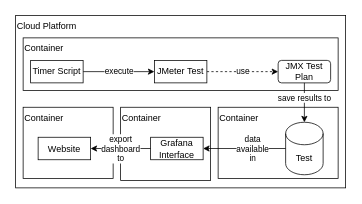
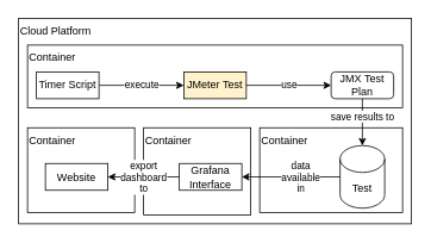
  <mxCell id="0" />
  <mxCell id="1" parent="0" />
  <mxCell id="2" value="Cloud Platform" style="rounded=0;whiteSpace=wrap;html=1;align=left;verticalAlign=top;" parent="1" vertex="1"><mxGeometry x="20" y="20" width="440" height="230" as="geometry" /></mxCell>
  <mxCell id="3" value="Container" style="rounded=0;whiteSpace=wrap;html=1;align=left;verticalAlign=top;" parent="1" vertex="1"><mxGeometry x="30" y="50" width="420" height="70" as="geometry" /></mxCell>
- <mxCell id="4" value="use" style="edgeStyle=orthogonalEdgeStyle;rounded=0;orthogonalLoop=1;jettySize=auto;html=1;entryX=0;entryY=0.5;entryDx=0;entryDy=0;dashed=1;" parent="1" source="5" target="6" edge="1"><mxGeometry relative="1" as="geometry" /></mxCell>
- <mxCell id="5" value="JMeter Test" style="rounded=0;whiteSpace=wrap;html=1;align=center;verticalAlign=middle;" parent="1" vertex="1"><mxGeometry x="205" y="80" width="70" height="30" as="geometry" /></mxCell>
+ <mxCell id="4" value="use" style="edgeStyle=orthogonalEdgeStyle;rounded=0;orthogonalLoop=1;jettySize=auto;html=1;entryX=0;entryY=0.5;entryDx=0;entryDy=0;" parent="1" source="5" target="6" edge="1"><mxGeometry relative="1" as="geometry" /></mxCell>
+ <mxCell id="5" value="JMeter Test" style="rounded=0;whiteSpace=wrap;html=1;align=center;verticalAlign=middle;fillColor=#fff2cc;" parent="1" vertex="1"><mxGeometry x="205" y="80" width="70" height="30" as="geometry" /></mxCell>
  <mxCell id="6" value="JMX Test Plan" style="rounded=1;whiteSpace=wrap;html=1;align=center;" parent="1" vertex="1"><mxGeometry x="370" y="80" width="70" height="30" as="geometry" /></mxCell>
  <mxCell id="7" value="execute" style="edgeStyle=orthogonalEdgeStyle;rounded=0;orthogonalLoop=1;jettySize=auto;html=1;entryX=0;entryY=0.5;entryDx=0;entryDy=0;" parent="1" source="8" target="5" edge="1"><mxGeometry relative="1" as="geometry" /></mxCell>
  <mxCell id="8" value="Timer Script" style="rounded=0;whiteSpace=wrap;html=1;align=center;verticalAlign=middle;" parent="1" vertex="1"><mxGeometry x="40" y="80" width="70" height="30" as="geometry" /></mxCell>
  <mxCell id="9" value="Container" style="rounded=0;whiteSpace=wrap;html=1;align=left;verticalAlign=top;" parent="1" vertex="1"><mxGeometry x="290" y="142.5" width="160" height="95" as="geometry" /></mxCell>
  <mxCell id="10" value="save results to" style="edgeStyle=orthogonalEdgeStyle;rounded=0;orthogonalLoop=1;jettySize=auto;html=1;entryX=0.5;entryY=0;entryDx=0;entryDy=0;entryPerimeter=0;" parent="1" source="6" target="11" edge="1"><mxGeometry x="-0.238" relative="1" as="geometry"><mxPoint x="469" y="175" as="targetPoint" /><mxPoint as="offset" /></mxGeometry></mxCell>
  <mxCell id="11" value="Test" style="shape=cylinder3;whiteSpace=wrap;html=1;boundedLbl=1;backgroundOutline=1;size=15;align=center;" parent="1" vertex="1"><mxGeometry x="380" y="162.5" width="50" height="70" as="geometry" /></mxCell>
  <mxCell id="12" value="Container" style="rounded=0;whiteSpace=wrap;html=1;align=left;verticalAlign=top;" vertex="1" parent="1"><mxGeometry x="160" y="142.5" width="120" height="97.5" as="geometry" /></mxCell>
  <mxCell id="13" value="Container" style="rounded=0;whiteSpace=wrap;html=1;align=left;verticalAlign=top;" parent="1" vertex="1"><mxGeometry x="30" y="142.5" width="120" height="95" as="geometry" /></mxCell>
  <mxCell id="14" value="Website" style="rounded=0;whiteSpace=wrap;html=1;align=center;verticalAlign=middle;" parent="1" vertex="1"><mxGeometry x="50" y="182.5" width="70" height="30" as="geometry" /></mxCell>
  <mxCell id="15" value="Grafana&lt;br&gt;Interface" style="rounded=0;whiteSpace=wrap;html=1;align=center;verticalAlign=middle;" parent="1" vertex="1"><mxGeometry x="200" y="182.5" width="70" height="30" as="geometry" /></mxCell>
  <mxCell id="16" value="export&lt;br&gt;dashboard&lt;br&gt;to" style="edgeStyle=orthogonalEdgeStyle;rounded=0;orthogonalLoop=1;jettySize=auto;html=1;entryX=1;entryY=0.5;entryDx=0;entryDy=0;" parent="1" source="15" target="14" edge="1"><mxGeometry relative="1" as="geometry" /></mxCell>
  <mxCell id="17" value="data &lt;br&gt;available&lt;br&gt;in" style="edgeStyle=orthogonalEdgeStyle;rounded=0;orthogonalLoop=1;jettySize=auto;html=1;entryX=1;entryY=0.5;entryDx=0;entryDy=0;" parent="1" source="11" target="15" edge="1"><mxGeometry x="-0.2" relative="1" as="geometry"><mxPoint as="offset" /><mxPoint x="280" y="205" as="targetPoint" /></mxGeometry></mxCell>
